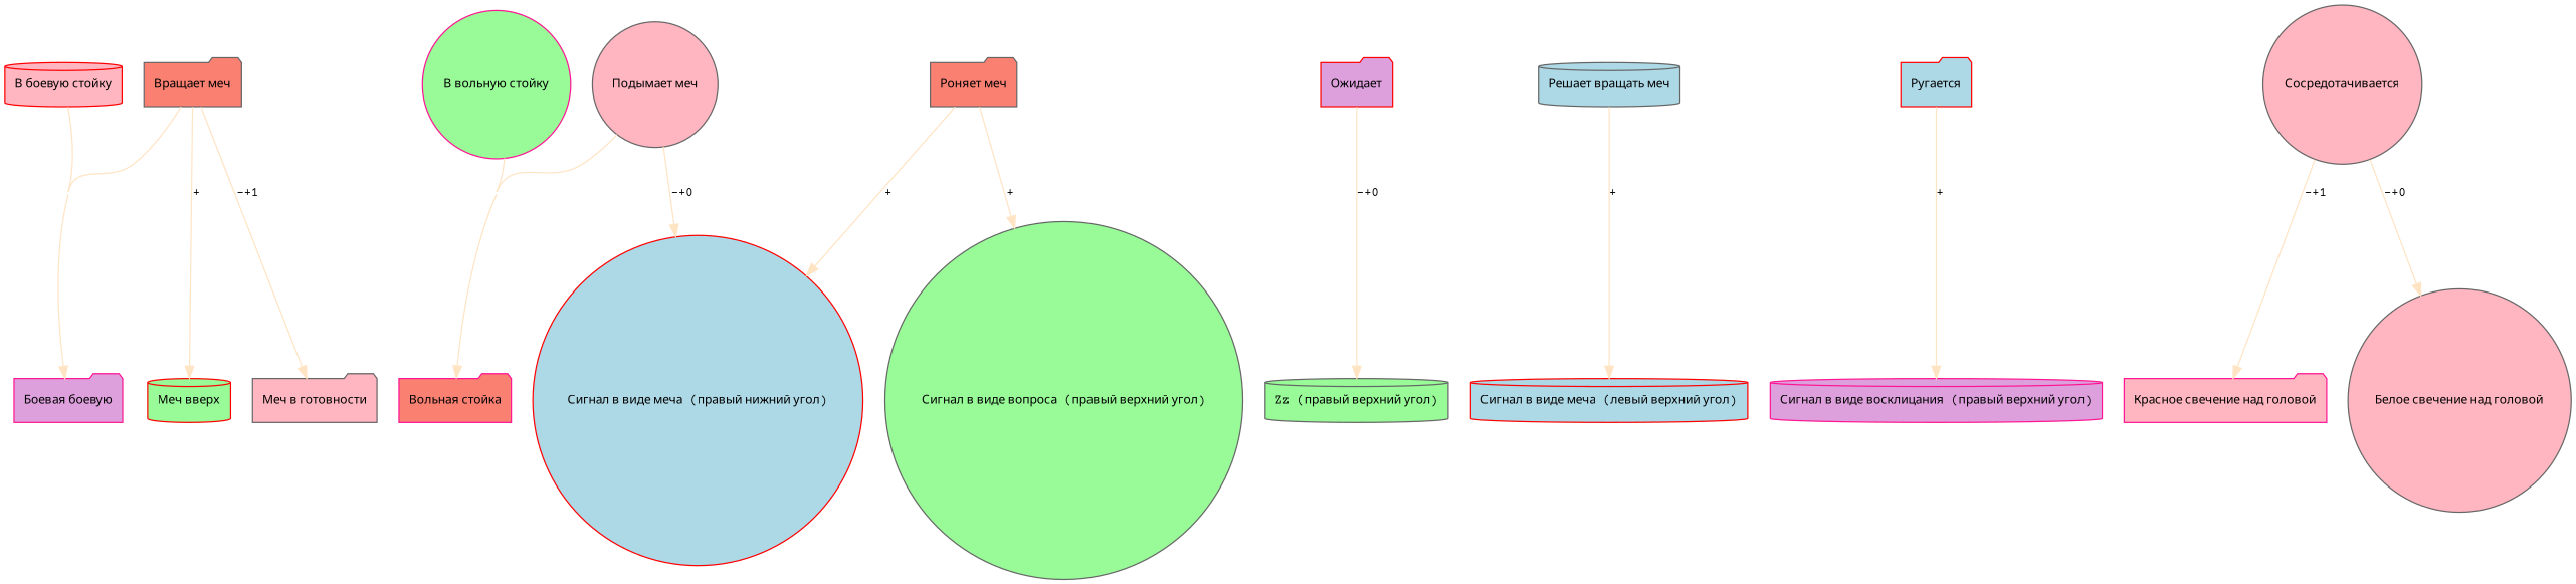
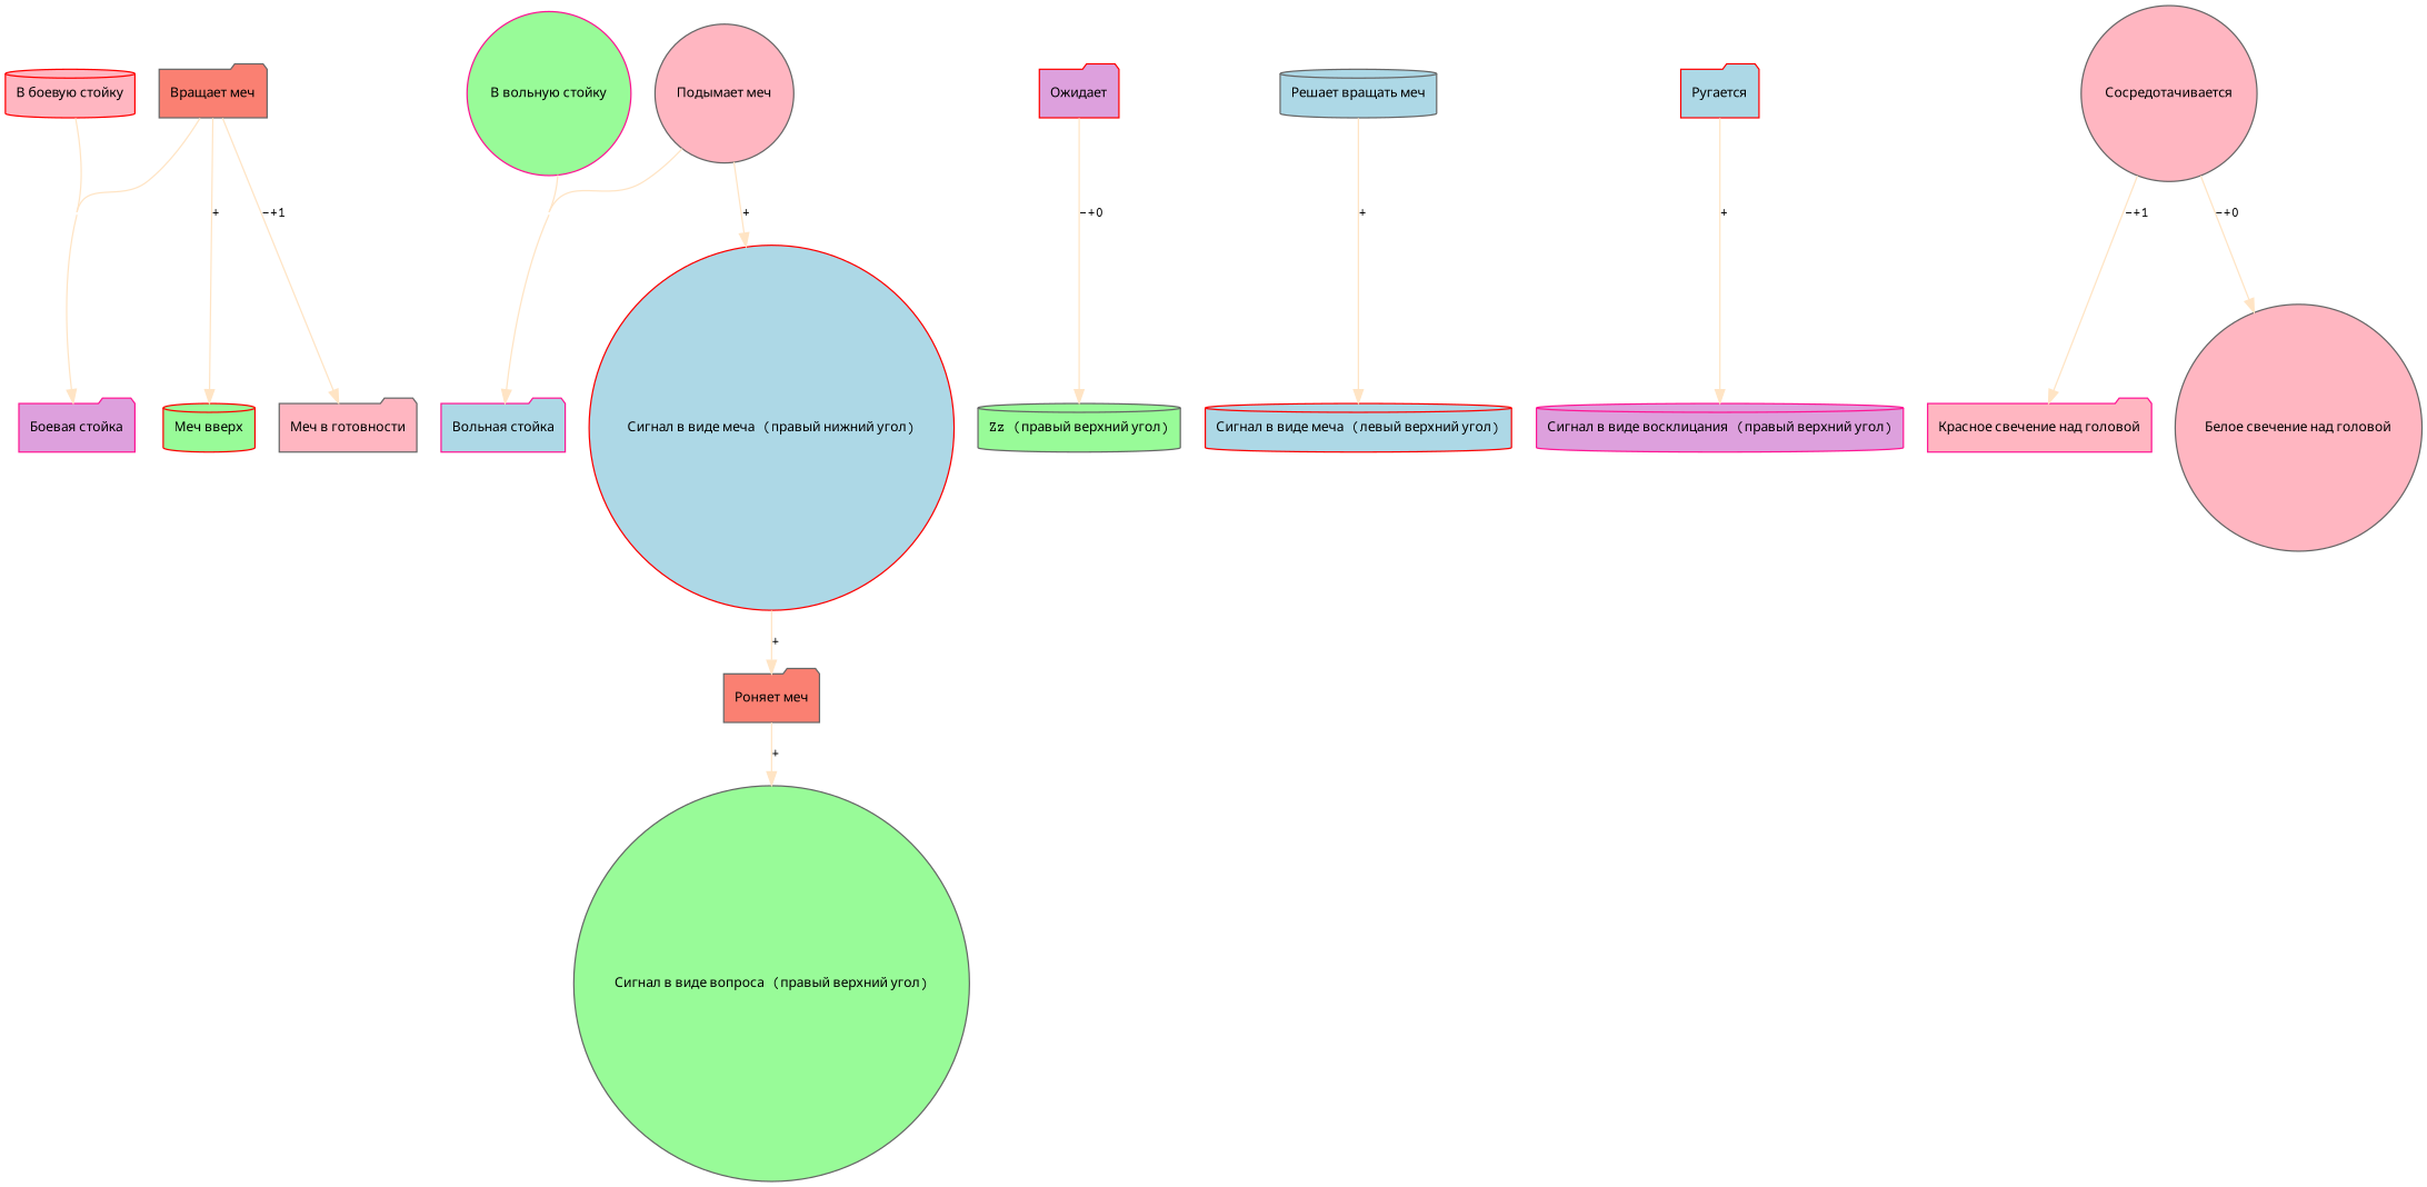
  digraph {
    clusterrank=global
    color=lightgrey
    concentrate=true
    fontname="Courier Prime"
    node [color=gray40 fillcolor=lightpink fontname="Courier Prime" fontsize=10 shape=folder style=filled]
    edge [color=bisque fontname="Courier Prime" fontsize=10]
    "В боевую стойку" [color=red shape=cylinder]
-   "Боевая стойка" [color=deeppink fillcolor=plum label="Боевая боевую"]
+   "Боевая стойка" [color=deeppink fillcolor=plum]
    "В вольную стойку" [color=deeppink fillcolor=palegreen shape=circle]
-   "Вольная стойка" [color=deeppink fillcolor=salmon]
+   "Вольная стойка" [color=deeppink fillcolor=lightblue]
    "Вращает меч" [fillcolor=salmon]
    "Меч вверх" [color=red fillcolor=palegreen shape=cylinder]
    "Меч в готовности"
    "Ожидает" [color=red fillcolor=plum]
    "Zz (правый верхний угол)" [fillcolor=palegreen shape=cylinder]
    "Подымает меч" [shape=circle]
    "Сигнал в виде меча (правый нижний угол)" [color=red fillcolor=lightblue shape=circle]
    "Решает вращать меч" [fillcolor=lightblue shape=cylinder]
    "Сигнал в виде меча (левый верхний угол)" [color=red fillcolor=lightblue shape=cylinder]
    "Роняет меч" [fillcolor=salmon]
    "Сигнал в виде вопроса (правый верхний угол)" [fillcolor=palegreen shape=circle]
    "Ругается" [color=red fillcolor=lightblue]
    "Сигнал в виде восклицания (правый верхний угол)" [color=deeppink fillcolor=plum shape=cylinder]
    "Сосредотачивается" [shape=circle]
    "Красное свечение над головой" [color=deeppink]
    "Белое свечение над головой" [shape=circle]
    subgraph cluster_1 {
      "В боевую стойку"
      "Боевая стойка"
      "В вольную стойку"
      "Вольная стойка"
      "Вращает меч"
      "Меч вверх"
      "Меч в готовности"
      "Ожидает"
      "Zz (правый верхний угол)"
      "Подымает меч"
      "Сигнал в виде меча (правый нижний угол)"
      "Решает вращать меч"
      "Сигнал в виде меча (левый верхний угол)"
      "Роняет меч"
      "Сигнал в виде вопроса (правый верхний угол)"
      "Ругается"
      "Сигнал в виде восклицания (правый верхний угол)"
      "Сосредотачивается"
      "Красное свечение над головой"
      "Белое свечение над головой"
    }
    "В боевую стойку" -> "Боевая стойка"
    "В вольную стойку" -> "Вольная стойка"
    "Вращает меч" -> "Боевая стойка"
    "Вращает меч" -> "Меч вверх" [label="+"]
    "Вращает меч" -> "Меч в готовности" [label="-+1"]
    "Ожидает" -> "Zz (правый верхний угол)" [label="-+0"]
    "Подымает меч" -> "Вольная стойка"
-   "Подымает меч" -> "Сигнал в виде меча (правый нижний угол)" [label="-+0"]
+   "Подымает меч" -> "Сигнал в виде меча (правый нижний угол)" [label="+"]
    "Решает вращать меч" -> "Сигнал в виде меча (левый верхний угол)" [label="+"]
-   "Роняет меч" -> "Сигнал в виде меча (правый нижний угол)" [label="+"]
+   "Сигнал в виде меча (правый нижний угол)" -> "Роняет меч" [label="+"]
    "Роняет меч" -> "Сигнал в виде вопроса (правый верхний угол)" [label="+"]
    "Ругается" -> "Сигнал в виде восклицания (правый верхний угол)" [label="+"]
    "Сосредотачивается" -> "Красное свечение над головой" [label="-+1"]
    "Сосредотачивается" -> "Белое свечение над головой" [label="-+0"]
  }
